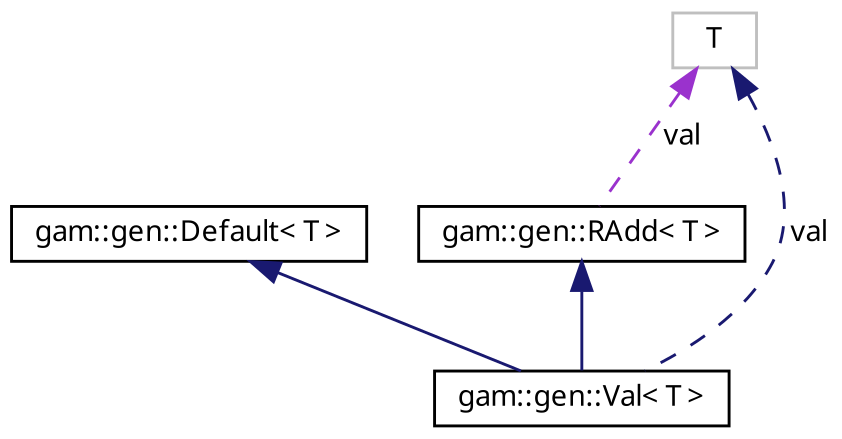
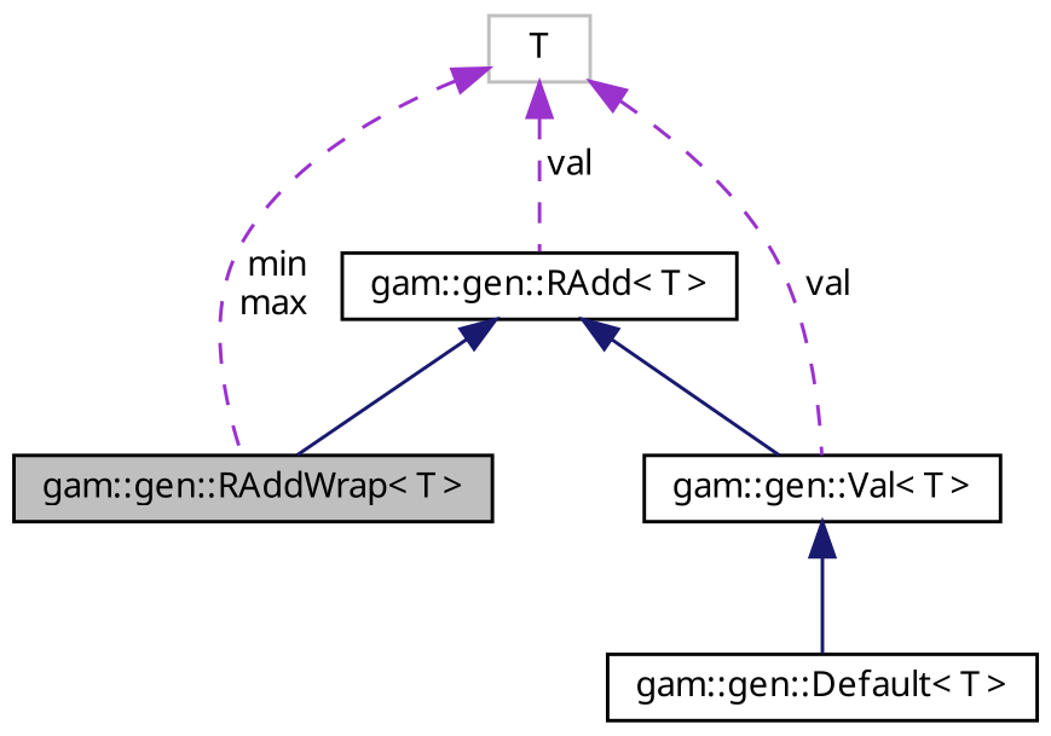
  digraph {
    node [color=black fontname="FreeSans.ttf" fontsize=10 shape=record]
    edge [color=midnightblue dir=back fontname="FreeSans.ttf" fontsize=10 labelfontname="FreeSans.ttf" labelfontsize=10 style=solid]
+   n1 [fillcolor=grey75 fontcolor=black height=0.2 label="gam::gen::RAddWrap\< T \>" style=filled width=0.4]
    n2 [height=0.2 label="gam::gen::RAdd\< T \>" width=0.4]
    n3 [height=0.2 label="gam::gen::Val\< T \>" width=0.4]
    n4 [height=0.2 label="gam::gen::Default\< T \>" width=0.4]
    n5 [color=grey75 height=0.2 label=T width=0.4]
+   n2 -> n1
    n2 -> n3
-   n4 -> n3
+   n3 -> n4
+   n5 -> n1 [color=darkorchid3 label=" min\nmax" style=dashed]
    n5 -> n2 [color=darkorchid3 label=" val" style=dashed]
-   n5 -> n3 [label=" val" style=dashed]
+   n5 -> n3 [color=darkorchid3 label=" val" style=dashed]
  }
